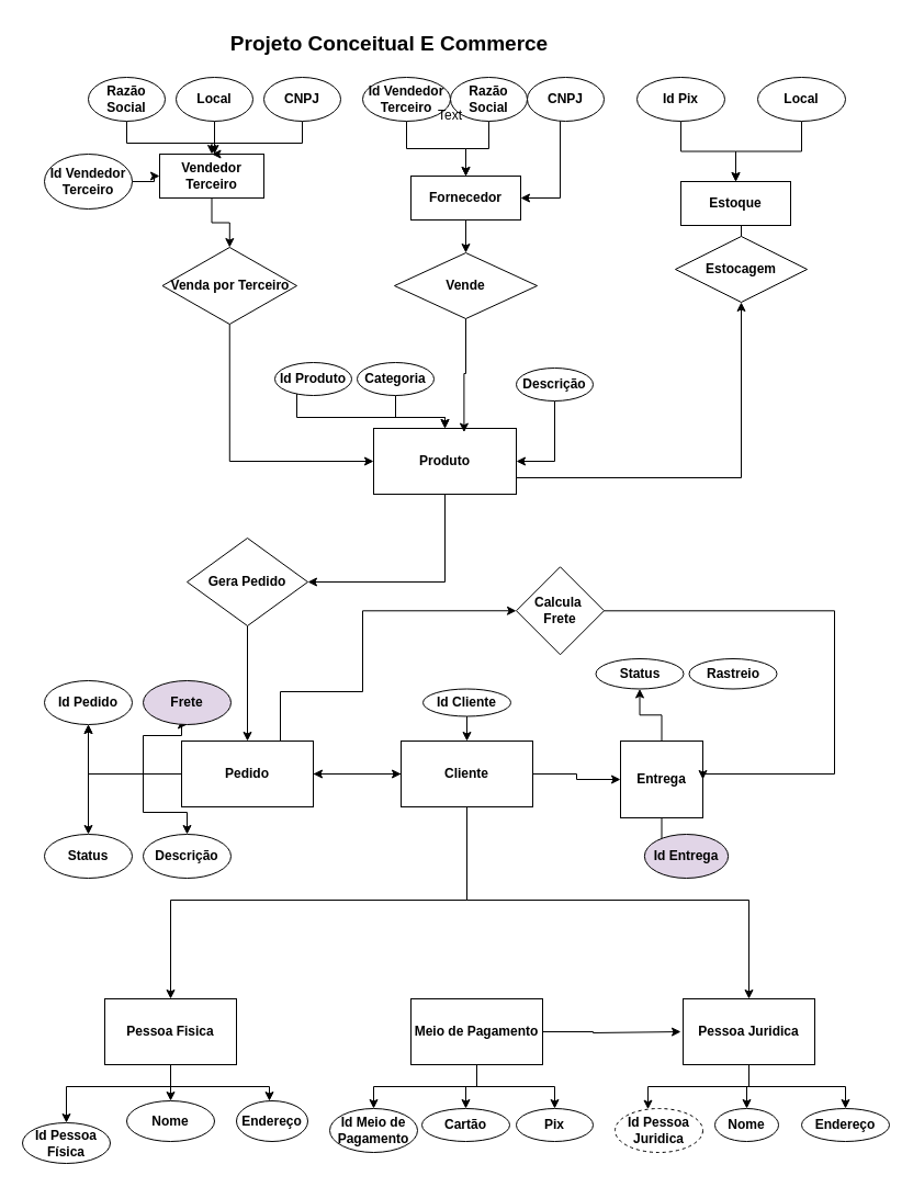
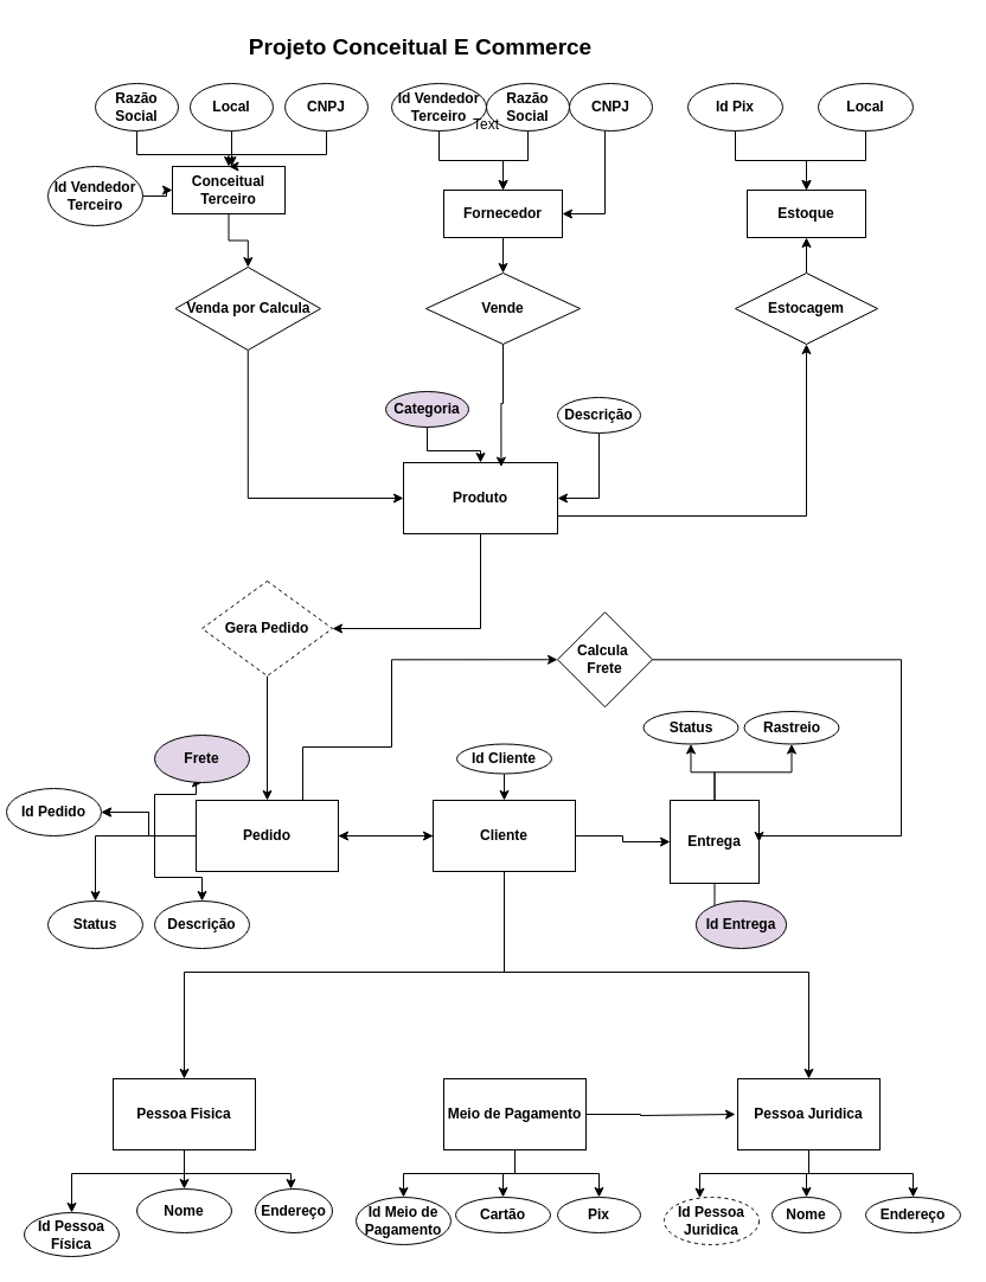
  <mxCell id="0" />
  <mxCell id="1" parent="0" />
  <mxCell id="2" value="" style="edgeStyle=orthogonalEdgeStyle;rounded=0;orthogonalLoop=1;jettySize=auto;html=1;fontStyle=1;fontFamily=Helvetica;" edge="1" parent="1" source="3" target="13"><mxGeometry relative="1" as="geometry" /></mxCell>
- <mxCell id="3" value="Vendedor Terceiro" style="whiteSpace=wrap;html=1;align=center;fontStyle=1;fontFamily=Helvetica;" vertex="1" parent="1"><mxGeometry x="145" y="140" width="95" height="40" as="geometry" /></mxCell>
+ <mxCell id="3" value="Conceitual Terceiro" style="whiteSpace=wrap;html=1;align=center;fontStyle=1;fontFamily=Helvetica;" vertex="1" parent="1"><mxGeometry x="145" y="140" width="95" height="40" as="geometry" /></mxCell>
  <mxCell id="4" value="" style="edgeStyle=orthogonalEdgeStyle;rounded=0;orthogonalLoop=1;jettySize=auto;html=1;fontStyle=1;fontFamily=Helvetica;" edge="1" parent="1" source="5" target="3"><mxGeometry relative="1" as="geometry"><Array as="points"><mxPoint x="115" y="130" /><mxPoint x="195" y="130" /></Array></mxGeometry></mxCell>
  <mxCell id="5" value="Razão Social" style="ellipse;whiteSpace=wrap;html=1;align=center;fontStyle=1;fontFamily=Helvetica;" vertex="1" parent="1"><mxGeometry x="80" y="70" width="70" height="40" as="geometry" /></mxCell>
  <mxCell id="6" value="" style="edgeStyle=orthogonalEdgeStyle;rounded=0;orthogonalLoop=1;jettySize=auto;html=1;fontStyle=1;fontFamily=Helvetica;" edge="1" parent="1" source="7" target="3"><mxGeometry relative="1" as="geometry" /></mxCell>
  <mxCell id="7" value="Local" style="ellipse;whiteSpace=wrap;html=1;align=center;fontStyle=1;fontFamily=Helvetica;" vertex="1" parent="1"><mxGeometry x="160" y="70" width="70" height="40" as="geometry" /></mxCell>
  <mxCell id="8" value="" style="edgeStyle=orthogonalEdgeStyle;rounded=0;orthogonalLoop=1;jettySize=auto;html=1;entryX=0.5;entryY=0;entryDx=0;entryDy=0;fontStyle=1;fontFamily=Helvetica;" edge="1" parent="1" source="9" target="3"><mxGeometry relative="1" as="geometry"><Array as="points"><mxPoint x="275" y="130" /><mxPoint x="195" y="130" /></Array></mxGeometry></mxCell>
  <mxCell id="9" value="CNPJ" style="ellipse;whiteSpace=wrap;html=1;align=center;fontStyle=1;fontFamily=Helvetica;" vertex="1" parent="1"><mxGeometry x="240" y="70" width="70" height="40" as="geometry" /></mxCell>
  <mxCell id="10" value="" style="edgeStyle=orthogonalEdgeStyle;rounded=0;orthogonalLoop=1;jettySize=auto;html=1;fontStyle=1;fontFamily=Helvetica;" edge="1" parent="1" source="11" target="3"><mxGeometry relative="1" as="geometry" /></mxCell>
  <mxCell id="11" value="Id Vendedor Terceiro" style="ellipse;whiteSpace=wrap;html=1;align=center;fontStyle=1;fontFamily=Helvetica;" vertex="1" parent="1"><mxGeometry x="40" y="140" width="80" height="50" as="geometry" /></mxCell>
  <mxCell id="12" value="" style="edgeStyle=orthogonalEdgeStyle;rounded=0;orthogonalLoop=1;jettySize=auto;html=1;entryX=0;entryY=0.5;entryDx=0;entryDy=0;exitX=0.5;exitY=1;exitDx=0;exitDy=0;fontStyle=1;fontFamily=Helvetica;" edge="1" parent="1" source="13" target="16"><mxGeometry relative="1" as="geometry"><mxPoint x="192.5" y="300" as="sourcePoint" /><Array as="points"><mxPoint x="209" y="420" /></Array></mxGeometry></mxCell>
- <mxCell id="13" value="Venda por Terceiro" style="shape=rhombus;perimeter=rhombusPerimeter;whiteSpace=wrap;html=1;align=center;fontStyle=1;fontFamily=Helvetica;" vertex="1" parent="1"><mxGeometry x="147.5" y="225" width="122.5" height="70" as="geometry" /></mxCell>
+ <mxCell id="13" value="Venda por Calcula" style="shape=rhombus;perimeter=rhombusPerimeter;whiteSpace=wrap;html=1;align=center;fontStyle=1;fontFamily=Helvetica;" vertex="1" parent="1"><mxGeometry x="147.5" y="225" width="122.5" height="70" as="geometry" /></mxCell>
  <mxCell id="14" value="" style="edgeStyle=orthogonalEdgeStyle;rounded=0;orthogonalLoop=1;jettySize=auto;html=1;exitX=0.5;exitY=1;exitDx=0;exitDy=0;entryX=1;entryY=0.5;entryDx=0;entryDy=0;" edge="1" parent="1" source="16" target="43"><mxGeometry relative="1" as="geometry"><Array as="points"><mxPoint x="405" y="530" /></Array></mxGeometry></mxCell>
  <mxCell id="15" value="" style="edgeStyle=orthogonalEdgeStyle;rounded=0;orthogonalLoop=1;jettySize=auto;html=1;exitX=1;exitY=0.75;exitDx=0;exitDy=0;entryX=0.5;entryY=1;entryDx=0;entryDy=0;" edge="1" parent="1" source="16" target="34"><mxGeometry relative="1" as="geometry"><mxPoint x="622.5" y="440" as="targetPoint" /></mxGeometry></mxCell>
  <mxCell id="16" value="Produto" style="whiteSpace=wrap;html=1;align=center;fontStyle=1;fontFamily=Helvetica;" vertex="1" parent="1"><mxGeometry x="340" y="390" width="130" height="60" as="geometry" /></mxCell>
- <mxCell id="17" value="" style="edgeStyle=orthogonalEdgeStyle;rounded=0;orthogonalLoop=1;jettySize=auto;html=1;entryX=0.5;entryY=0;entryDx=0;entryDy=0;fontStyle=1;fontFamily=Helvetica;" edge="1" parent="1" source="18" target="16"><mxGeometry relative="1" as="geometry"><Array as="points"><mxPoint x="270" y="380" /><mxPoint x="405" y="380" /></Array></mxGeometry></mxCell>
- <mxCell id="18" value="Id Produto" style="ellipse;whiteSpace=wrap;html=1;align=center;fontStyle=1;fontFamily=Helvetica;" vertex="1" parent="1"><mxGeometry x="250" y="330" width="70" height="30" as="geometry" /></mxCell>
  <mxCell id="19" value="" style="edgeStyle=orthogonalEdgeStyle;rounded=0;orthogonalLoop=1;jettySize=auto;html=1;fontStyle=1;fontFamily=Helvetica;" edge="1" parent="1" source="20" target="16"><mxGeometry relative="1" as="geometry" /></mxCell>
- <mxCell id="20" value="Categoria" style="ellipse;whiteSpace=wrap;html=1;align=center;fontStyle=1;fontFamily=Helvetica;" vertex="1" parent="1"><mxGeometry x="325" y="330" width="70" height="30" as="geometry" /></mxCell>
+ <mxCell id="20" value="Categoria" style="ellipse;whiteSpace=wrap;html=1;align=center;fontStyle=1;fontFamily=Helvetica;fillColor=#e1d5e7;" vertex="1" parent="1"><mxGeometry x="325" y="330" width="70" height="30" as="geometry" /></mxCell>
  <mxCell id="21" value="" style="edgeStyle=orthogonalEdgeStyle;rounded=0;orthogonalLoop=1;jettySize=auto;html=1;entryX=1;entryY=0.5;entryDx=0;entryDy=0;fontStyle=1;fontFamily=Helvetica;" edge="1" parent="1" source="22" target="16"><mxGeometry relative="1" as="geometry" /></mxCell>
  <mxCell id="22" value="Descrição" style="ellipse;whiteSpace=wrap;html=1;align=center;fontStyle=1;fontFamily=Helvetica;" vertex="1" parent="1"><mxGeometry x="470" y="335" width="70" height="30" as="geometry" /></mxCell>
  <mxCell id="23" value="" style="edgeStyle=orthogonalEdgeStyle;rounded=0;orthogonalLoop=1;jettySize=auto;html=1;fontStyle=1;fontFamily=Helvetica;" edge="1" parent="1" source="24" target="32"><mxGeometry relative="1" as="geometry" /></mxCell>
  <mxCell id="24" value="Fornecedor" style="whiteSpace=wrap;html=1;align=center;fontStyle=1;fontFamily=Helvetica;" vertex="1" parent="1"><mxGeometry x="374" y="160" width="100" height="40" as="geometry" /></mxCell>
  <mxCell id="25" value="" style="edgeStyle=orthogonalEdgeStyle;rounded=0;orthogonalLoop=1;jettySize=auto;html=1;fontStyle=1;fontFamily=Helvetica;" edge="1" parent="1" source="26" target="24"><mxGeometry relative="1" as="geometry" /></mxCell>
  <mxCell id="26" value="Razão Social" style="ellipse;whiteSpace=wrap;html=1;align=center;fontStyle=1;fontFamily=Helvetica;" vertex="1" parent="1"><mxGeometry x="410" y="70" width="70" height="40" as="geometry" /></mxCell>
  <mxCell id="27" value="" style="edgeStyle=orthogonalEdgeStyle;rounded=0;orthogonalLoop=1;jettySize=auto;html=1;entryX=1;entryY=0.5;entryDx=0;entryDy=0;fontStyle=1;fontFamily=Helvetica;" edge="1" parent="1" source="28" target="24"><mxGeometry relative="1" as="geometry"><Array as="points"><mxPoint x="510" y="180" /></Array></mxGeometry></mxCell>
  <mxCell id="28" value="CNPJ" style="ellipse;whiteSpace=wrap;html=1;align=center;fontStyle=1;fontFamily=Helvetica;" vertex="1" parent="1"><mxGeometry x="480" y="70" width="70" height="40" as="geometry" /></mxCell>
  <mxCell id="29" value="" style="edgeStyle=orthogonalEdgeStyle;rounded=0;orthogonalLoop=1;jettySize=auto;html=1;fontStyle=1;fontFamily=Helvetica;" edge="1" parent="1" source="30" target="24"><mxGeometry relative="1" as="geometry" /></mxCell>
  <mxCell id="30" value="Id Vendedor Terceiro" style="ellipse;whiteSpace=wrap;html=1;align=center;fontStyle=1;fontFamily=Helvetica;" vertex="1" parent="1"><mxGeometry x="330" y="70" width="80" height="40" as="geometry" /></mxCell>
  <mxCell id="31" value="" style="edgeStyle=orthogonalEdgeStyle;rounded=0;orthogonalLoop=1;jettySize=auto;html=1;fontStyle=1;fontFamily=Helvetica;entryX=0.634;entryY=0.06;entryDx=0;entryDy=0;entryPerimeter=0;" edge="1" parent="1" source="32" target="16"><mxGeometry relative="1" as="geometry"><mxPoint x="420" y="390" as="targetPoint" /></mxGeometry></mxCell>
  <mxCell id="32" value="Vende" style="shape=rhombus;perimeter=rhombusPerimeter;whiteSpace=wrap;html=1;align=center;fontStyle=1;fontFamily=Helvetica;" vertex="1" parent="1"><mxGeometry x="359" y="230" width="130" height="60" as="geometry" /></mxCell>
  <mxCell id="33" value="" style="edgeStyle=orthogonalEdgeStyle;rounded=0;orthogonalLoop=1;jettySize=auto;html=1;" edge="1" parent="1" source="34" target="35"><mxGeometry relative="1" as="geometry" /></mxCell>
- <mxCell id="34" value="Estocagem" style="shape=rhombus;perimeter=rhombusPerimeter;whiteSpace=wrap;html=1;align=center;fontStyle=1;fontFamily=Helvetica;" vertex="1" parent="1"><mxGeometry x="615" y="215" width="120" height="60" as="geometry" /></mxCell>
- <mxCell id="35" value="Estoque" style="whiteSpace=wrap;html=1;align=center;fontStyle=1;fontFamily=Helvetica;" vertex="1" parent="1"><mxGeometry x="620" y="165" width="100" height="40" as="geometry" /></mxCell>
+ <mxCell id="34" value="Estocagem" style="shape=rhombus;perimeter=rhombusPerimeter;whiteSpace=wrap;html=1;align=center;fontStyle=1;fontFamily=Helvetica;" vertex="1" parent="1"><mxGeometry x="620" y="230" width="120" height="60" as="geometry" /></mxCell>
+ <mxCell id="35" value="Estoque" style="whiteSpace=wrap;html=1;align=center;fontStyle=1;fontFamily=Helvetica;" vertex="1" parent="1"><mxGeometry x="630" y="160" width="100" height="40" as="geometry" /></mxCell>
  <mxCell id="36" value="" style="edgeStyle=orthogonalEdgeStyle;rounded=0;orthogonalLoop=1;jettySize=auto;html=1;" edge="1" parent="1" source="37" target="35"><mxGeometry relative="1" as="geometry" /></mxCell>
  <mxCell id="37" value="Id Pix" style="ellipse;whiteSpace=wrap;html=1;align=center;fontStyle=1;fontFamily=Helvetica;" vertex="1" parent="1"><mxGeometry x="580" y="70" width="80" height="40" as="geometry" /></mxCell>
  <mxCell id="38" value="" style="edgeStyle=orthogonalEdgeStyle;rounded=0;orthogonalLoop=1;jettySize=auto;html=1;" edge="1" parent="1" source="39" target="35"><mxGeometry relative="1" as="geometry" /></mxCell>
  <mxCell id="39" value="Local" style="ellipse;whiteSpace=wrap;html=1;align=center;fontStyle=1;fontFamily=Helvetica;" vertex="1" parent="1"><mxGeometry x="690" y="70" width="80" height="40" as="geometry" /></mxCell>
  <mxCell id="40" value="Text" style="text;html=1;align=center;verticalAlign=middle;whiteSpace=wrap;rounded=0;" vertex="1" parent="1"><mxGeometry x="380" y="90" width="60" height="30" as="geometry" /></mxCell>
  <mxCell id="41" value="Projeto Conceitual E Commerce" style="text;html=1;align=center;verticalAlign=middle;resizable=0;points=[];autosize=1;strokeColor=none;fillColor=none;fontStyle=1;fontSize=19;" vertex="1" parent="1"><mxGeometry x="209" y="20" width="290" height="40" as="geometry" /></mxCell>
  <mxCell id="42" value="" style="edgeStyle=orthogonalEdgeStyle;rounded=0;orthogonalLoop=1;jettySize=auto;html=1;" edge="1" parent="1" source="43" target="51"><mxGeometry relative="1" as="geometry" /></mxCell>
- <mxCell id="43" value="Gera Pedido" style="rhombus;whiteSpace=wrap;html=1;fontStyle=1;" vertex="1" parent="1"><mxGeometry x="170" y="490" width="110" height="80" as="geometry" /></mxCell>
+ <mxCell id="43" value="Gera Pedido" style="rhombus;whiteSpace=wrap;html=1;fontStyle=1;dashed=1;" vertex="1" parent="1"><mxGeometry x="170" y="490" width="110" height="80" as="geometry" /></mxCell>
  <mxCell id="44" value="" style="edgeStyle=orthogonalEdgeStyle;rounded=0;orthogonalLoop=1;jettySize=auto;html=1;" edge="1" parent="1" source="51" target="52"><mxGeometry relative="1" as="geometry" /></mxCell>
  <mxCell id="45" value="" style="edgeStyle=orthogonalEdgeStyle;rounded=0;orthogonalLoop=1;jettySize=auto;html=1;" edge="1" parent="1" source="51" target="52"><mxGeometry relative="1" as="geometry" /></mxCell>
  <mxCell id="46" value="" style="edgeStyle=orthogonalEdgeStyle;rounded=0;orthogonalLoop=1;jettySize=auto;html=1;" edge="1" parent="1" source="51" target="53"><mxGeometry relative="1" as="geometry" /></mxCell>
  <mxCell id="47" value="" style="edgeStyle=orthogonalEdgeStyle;rounded=0;orthogonalLoop=1;jettySize=auto;html=1;exitX=0;exitY=0.5;exitDx=0;exitDy=0;entryX=0.5;entryY=1;entryDx=0;entryDy=0;" edge="1" parent="1" source="51" target="55"><mxGeometry relative="1" as="geometry"><Array as="points"><mxPoint x="130" y="705" /><mxPoint x="130" y="670" /><mxPoint x="165" y="670" /></Array></mxGeometry></mxCell>
  <mxCell id="48" value="" style="edgeStyle=orthogonalEdgeStyle;rounded=0;orthogonalLoop=1;jettySize=auto;html=1;" edge="1" parent="1" source="51" target="60"><mxGeometry relative="1" as="geometry" /></mxCell>
  <mxCell id="49" value="" style="edgeStyle=orthogonalEdgeStyle;rounded=0;orthogonalLoop=1;jettySize=auto;html=1;" edge="1" parent="1" source="51" target="54"><mxGeometry relative="1" as="geometry"><Array as="points"><mxPoint x="130" y="705" /><mxPoint x="130" y="740" /><mxPoint x="170" y="740" /></Array></mxGeometry></mxCell>
  <mxCell id="50" value="" style="edgeStyle=orthogonalEdgeStyle;rounded=0;orthogonalLoop=1;jettySize=auto;html=1;entryX=0;entryY=0.5;entryDx=0;entryDy=0;exitX=0.75;exitY=0;exitDx=0;exitDy=0;" edge="1" parent="1" source="51" target="92"><mxGeometry relative="1" as="geometry"><mxPoint x="295" y="711.25" as="sourcePoint" /><Array as="points"><mxPoint x="255" y="630" /><mxPoint x="330" y="630" /><mxPoint x="330" y="556" /></Array></mxGeometry></mxCell>
  <mxCell id="51" value="Pedido" style="whiteSpace=wrap;html=1;fontStyle=1;" vertex="1" parent="1"><mxGeometry x="165" y="675" width="120" height="60" as="geometry" /></mxCell>
- <mxCell id="52" value="Id Pedido" style="ellipse;whiteSpace=wrap;html=1;fontStyle=1;" vertex="1" parent="1"><mxGeometry x="40" y="620" width="80" height="40" as="geometry" /></mxCell>
+ <mxCell id="52" value="Id Pedido" style="ellipse;whiteSpace=wrap;html=1;fontStyle=1;" vertex="1" parent="1"><mxGeometry x="5" y="665" width="80" height="40" as="geometry" /></mxCell>
  <mxCell id="53" value="Status" style="ellipse;whiteSpace=wrap;html=1;fontStyle=1;" vertex="1" parent="1"><mxGeometry x="40" y="760" width="80" height="40" as="geometry" /></mxCell>
  <mxCell id="54" value="Descrição" style="ellipse;whiteSpace=wrap;html=1;fontStyle=1;" vertex="1" parent="1"><mxGeometry x="130" y="760" width="80" height="40" as="geometry" /></mxCell>
  <mxCell id="55" value="Frete" style="ellipse;whiteSpace=wrap;html=1;fontStyle=1;fillColor=#e1d5e7;" vertex="1" parent="1"><mxGeometry x="130" y="620" width="80" height="40" as="geometry" /></mxCell>
  <mxCell id="56" value="" style="edgeStyle=orthogonalEdgeStyle;rounded=0;orthogonalLoop=1;jettySize=auto;html=1;" edge="1" parent="1" source="60" target="51"><mxGeometry relative="1" as="geometry" /></mxCell>
  <mxCell id="57" value="" style="edgeStyle=orthogonalEdgeStyle;rounded=0;orthogonalLoop=1;jettySize=auto;html=1;entryX=0.5;entryY=0;entryDx=0;entryDy=0;" edge="1" parent="1" source="60" target="64"><mxGeometry relative="1" as="geometry"><Array as="points"><mxPoint x="425" y="820" /><mxPoint x="155" y="820" /></Array></mxGeometry></mxCell>
  <mxCell id="58" value="" style="edgeStyle=orthogonalEdgeStyle;rounded=0;orthogonalLoop=1;jettySize=auto;html=1;entryX=0.5;entryY=0;entryDx=0;entryDy=0;" edge="1" parent="1" source="60" target="73"><mxGeometry relative="1" as="geometry"><mxPoint x="620" y="870" as="targetPoint" /><Array as="points"><mxPoint x="425" y="820" /><mxPoint x="682" y="820" /></Array></mxGeometry></mxCell>
  <mxCell id="59" value="" style="edgeStyle=orthogonalEdgeStyle;rounded=0;orthogonalLoop=1;jettySize=auto;html=1;" edge="1" parent="1" source="60" target="88"><mxGeometry relative="1" as="geometry" /></mxCell>
  <mxCell id="60" value="Cliente" style="whiteSpace=wrap;html=1;fontStyle=1;" vertex="1" parent="1"><mxGeometry x="365" y="675" width="120" height="60" as="geometry" /></mxCell>
  <mxCell id="61" value="" style="edgeStyle=orthogonalEdgeStyle;rounded=0;orthogonalLoop=1;jettySize=auto;html=1;" edge="1" parent="1" source="64" target="67"><mxGeometry relative="1" as="geometry"><Array as="points"><mxPoint x="155" y="990" /><mxPoint x="60" y="990" /></Array></mxGeometry></mxCell>
  <mxCell id="62" value="" style="edgeStyle=orthogonalEdgeStyle;rounded=0;orthogonalLoop=1;jettySize=auto;html=1;" edge="1" parent="1" source="64" target="68"><mxGeometry relative="1" as="geometry" /></mxCell>
  <mxCell id="63" value="" style="edgeStyle=orthogonalEdgeStyle;rounded=0;orthogonalLoop=1;jettySize=auto;html=1;" edge="1" parent="1" source="64" target="69"><mxGeometry relative="1" as="geometry"><Array as="points"><mxPoint x="155" y="990" /><mxPoint x="245" y="990" /></Array></mxGeometry></mxCell>
  <mxCell id="64" value="Pessoa Fisica" style="whiteSpace=wrap;html=1;fontStyle=1;" vertex="1" parent="1"><mxGeometry x="95" y="910" width="120" height="60" as="geometry" /></mxCell>
  <mxCell id="65" value="" style="edgeStyle=orthogonalEdgeStyle;rounded=0;orthogonalLoop=1;jettySize=auto;html=1;" edge="1" parent="1" source="66" target="60"><mxGeometry relative="1" as="geometry" /></mxCell>
  <mxCell id="66" value="Id Cliente" style="ellipse;whiteSpace=wrap;html=1;fontStyle=1;" vertex="1" parent="1"><mxGeometry x="385" y="627.5" width="80" height="25" as="geometry" /></mxCell>
  <mxCell id="67" value="Id Pessoa Física" style="ellipse;whiteSpace=wrap;html=1;fontStyle=1;" vertex="1" parent="1"><mxGeometry x="20" y="1023" width="80" height="37" as="geometry" /></mxCell>
  <mxCell id="68" value="Nome" style="ellipse;whiteSpace=wrap;html=1;fontStyle=1;" vertex="1" parent="1"><mxGeometry x="115" y="1003" width="80" height="37" as="geometry" /></mxCell>
  <mxCell id="69" value="Endereço" style="ellipse;whiteSpace=wrap;html=1;fontStyle=1;" vertex="1" parent="1"><mxGeometry x="215" y="1003" width="65" height="37" as="geometry" /></mxCell>
  <mxCell id="70" value="" style="edgeStyle=orthogonalEdgeStyle;rounded=0;orthogonalLoop=1;jettySize=auto;html=1;" edge="1" parent="1" source="73" target="74"><mxGeometry relative="1" as="geometry" /></mxCell>
  <mxCell id="71" value="" style="edgeStyle=orthogonalEdgeStyle;rounded=0;orthogonalLoop=1;jettySize=auto;html=1;" edge="1" parent="1" source="73" target="75"><mxGeometry relative="1" as="geometry"><Array as="points"><mxPoint x="682" y="990" /><mxPoint x="590" y="990" /></Array></mxGeometry></mxCell>
  <mxCell id="72" value="" style="edgeStyle=orthogonalEdgeStyle;rounded=0;orthogonalLoop=1;jettySize=auto;html=1;" edge="1" parent="1" source="73" target="76"><mxGeometry relative="1" as="geometry"><Array as="points"><mxPoint x="682" y="990" /><mxPoint x="770" y="990" /></Array></mxGeometry></mxCell>
  <mxCell id="73" value="Pessoa Juridica" style="whiteSpace=wrap;html=1;fontStyle=1;" vertex="1" parent="1"><mxGeometry x="622" y="910" width="120" height="60" as="geometry" /></mxCell>
  <mxCell id="74" value="Nome" style="ellipse;whiteSpace=wrap;html=1;fontStyle=1;" vertex="1" parent="1"><mxGeometry x="651" y="1010" width="58" height="30" as="geometry" /></mxCell>
  <mxCell id="75" value="Id Pessoa Juridica" style="ellipse;whiteSpace=wrap;html=1;fontStyle=1;dashed=1;" vertex="1" parent="1"><mxGeometry x="560" y="1010" width="80" height="40" as="geometry" /></mxCell>
  <mxCell id="76" value="Endereço" style="ellipse;whiteSpace=wrap;html=1;fontStyle=1;" vertex="1" parent="1"><mxGeometry x="730" y="1010" width="80" height="30" as="geometry" /></mxCell>
  <mxCell id="77" value="" style="edgeStyle=orthogonalEdgeStyle;rounded=0;orthogonalLoop=1;jettySize=auto;html=1;" edge="1" parent="1" source="81" target="82"><mxGeometry relative="1" as="geometry" /></mxCell>
  <mxCell id="78" value="" style="edgeStyle=orthogonalEdgeStyle;rounded=0;orthogonalLoop=1;jettySize=auto;html=1;" edge="1" parent="1" source="81" target="83"><mxGeometry relative="1" as="geometry" /></mxCell>
  <mxCell id="79" value="" style="edgeStyle=orthogonalEdgeStyle;rounded=0;orthogonalLoop=1;jettySize=auto;html=1;" edge="1" parent="1" source="81" target="84"><mxGeometry relative="1" as="geometry" /></mxCell>
  <mxCell id="80" value="" style="edgeStyle=orthogonalEdgeStyle;rounded=0;orthogonalLoop=1;jettySize=auto;html=1;" edge="1" parent="1" source="81"><mxGeometry relative="1" as="geometry"><mxPoint x="620" y="940" as="targetPoint" /><Array as="points"><mxPoint x="540" y="940" /><mxPoint x="540" y="941" /></Array></mxGeometry></mxCell>
  <mxCell id="81" value="Meio de Pagamento" style="whiteSpace=wrap;html=1;fontStyle=1;" vertex="1" parent="1"><mxGeometry x="374" y="910" width="120" height="60" as="geometry" /></mxCell>
  <mxCell id="82" value="Id Meio de Pagamento" style="ellipse;whiteSpace=wrap;html=1;fontStyle=1;" vertex="1" parent="1"><mxGeometry x="300" y="1010" width="80" height="40" as="geometry" /></mxCell>
  <mxCell id="83" value="Cartão" style="ellipse;whiteSpace=wrap;html=1;fontStyle=1;" vertex="1" parent="1"><mxGeometry x="384" y="1010" width="80" height="30" as="geometry" /></mxCell>
  <mxCell id="84" value="Pix" style="ellipse;whiteSpace=wrap;html=1;fontStyle=1;" vertex="1" parent="1"><mxGeometry x="470" y="1010" width="70" height="30" as="geometry" /></mxCell>
  <mxCell id="85" value="" style="edgeStyle=orthogonalEdgeStyle;rounded=0;orthogonalLoop=1;jettySize=auto;html=1;" edge="1" parent="1" source="88" target="89"><mxGeometry relative="1" as="geometry" /></mxCell>
+ <mxCell id="86" value="" style="edgeStyle=orthogonalEdgeStyle;rounded=0;orthogonalLoop=1;jettySize=auto;html=1;" edge="1" parent="1" source="88" target="90"><mxGeometry relative="1" as="geometry" /></mxCell>
  <mxCell id="87" value="" style="edgeStyle=orthogonalEdgeStyle;rounded=0;orthogonalLoop=1;jettySize=auto;html=1;" edge="1" parent="1" source="88" target="93"><mxGeometry relative="1" as="geometry" /></mxCell>
  <mxCell id="88" value="Entrega" style="whiteSpace=wrap;html=1;fontStyle=1;" vertex="1" parent="1"><mxGeometry x="565" y="675" width="75" height="70" as="geometry" /></mxCell>
  <mxCell id="89" value="Status" style="ellipse;whiteSpace=wrap;html=1;fontStyle=1;" vertex="1" parent="1"><mxGeometry x="542.5" y="600" width="80" height="27.5" as="geometry" /></mxCell>
  <mxCell id="90" value="Rastreio" style="ellipse;whiteSpace=wrap;html=1;fontStyle=1;" vertex="1" parent="1"><mxGeometry x="627.5" y="600" width="80" height="27.5" as="geometry" /></mxCell>
  <mxCell id="91" value="" style="edgeStyle=orthogonalEdgeStyle;rounded=0;orthogonalLoop=1;jettySize=auto;html=1;entryX=1;entryY=0.5;entryDx=0;entryDy=0;" edge="1" parent="1" source="92" target="88"><mxGeometry relative="1" as="geometry"><mxPoint x="750" y="690" as="targetPoint" /><Array as="points"><mxPoint x="760" y="556" /><mxPoint x="760" y="705" /></Array></mxGeometry></mxCell>
  <mxCell id="92" value="Calcula&amp;nbsp; Frete" style="rhombus;whiteSpace=wrap;html=1;fontStyle=1;" vertex="1" parent="1"><mxGeometry x="470" y="516.25" width="80" height="80" as="geometry" /></mxCell>
  <mxCell id="93" value="Id Entrega" style="ellipse;whiteSpace=wrap;html=1;fontStyle=1;fillColor=#e1d5e7;" vertex="1" parent="1"><mxGeometry x="586.88" y="760" width="76.25" height="40" as="geometry" /></mxCell>
